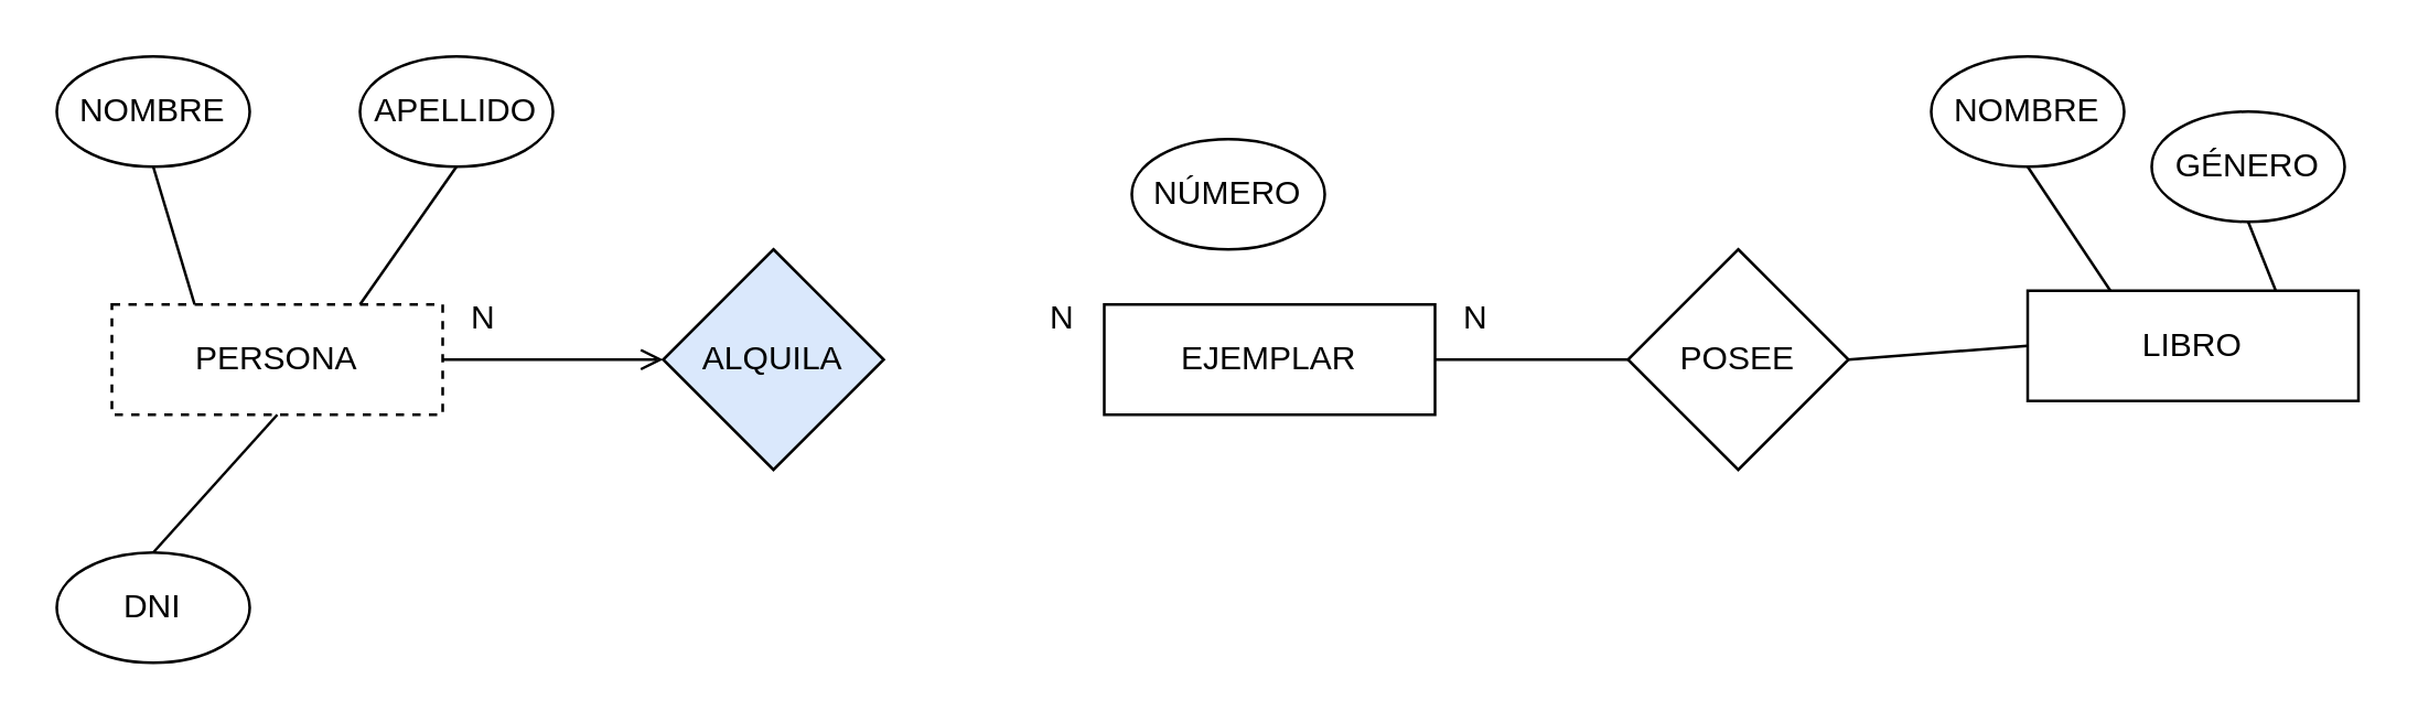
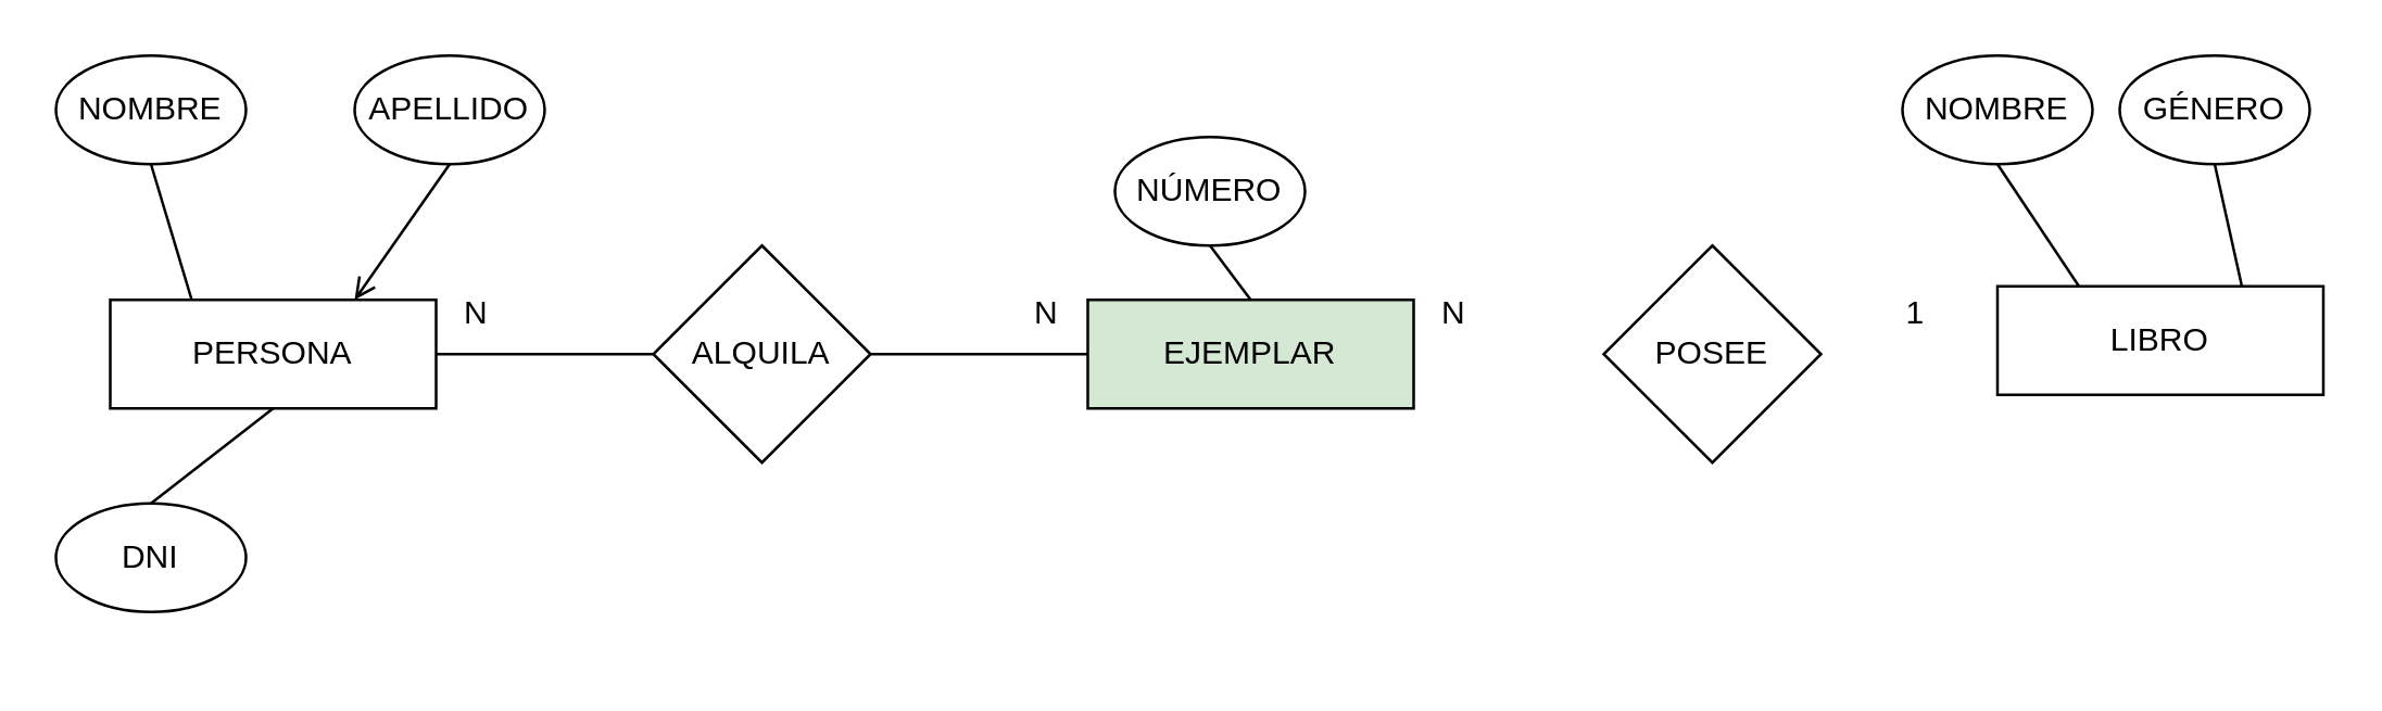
  <mxCell id="0" />
  <mxCell id="1" parent="0" />
  <mxCell id="2" value="LIBRO" style="rounded=0;whiteSpace=wrap;html=1;" vertex="1" parent="1"><mxGeometry x="735" y="105" width="120" height="40" as="geometry" /></mxCell>
- <mxCell id="3" value="ALQUILA" style="rhombus;whiteSpace=wrap;html=1;fillColor=#dae8fc;" vertex="1" parent="1"><mxGeometry x="240" y="90" width="80" height="80" as="geometry" /></mxCell>
- <mxCell id="4" value="EJEMPLAR" style="rounded=0;whiteSpace=wrap;html=1;" vertex="1" parent="1"><mxGeometry x="400" y="110" width="120" height="40" as="geometry" /></mxCell>
+ <mxCell id="3" value="ALQUILA" style="rhombus;whiteSpace=wrap;html=1;" vertex="1" parent="1"><mxGeometry x="240" y="90" width="80" height="80" as="geometry" /></mxCell>
+ <mxCell id="4" value="EJEMPLAR" style="rounded=0;whiteSpace=wrap;html=1;fillColor=#d5e8d4;" vertex="1" parent="1"><mxGeometry x="400" y="110" width="120" height="40" as="geometry" /></mxCell>
  <mxCell id="5" value="POSEE" style="rhombus;whiteSpace=wrap;html=1;" vertex="1" parent="1"><mxGeometry x="590" y="90" width="80" height="80" as="geometry" /></mxCell>
- <mxCell id="6" value="" style="endArrow=none;html=1;rounded=0;entryX=0;entryY=0.5;entryDx=0;entryDy=0;exitX=1;exitY=0.5;exitDx=0;exitDy=0;" edge="1" parent="1" source="5" target="2"><mxGeometry width="50" height="50" relative="1" as="geometry"><mxPoint x="600" y="220" as="sourcePoint" /><mxPoint x="650" y="170" as="targetPoint" /></mxGeometry></mxCell>
- <mxCell id="7" value="" style="endArrow=none;html=1;rounded=0;exitX=1;exitY=0.5;exitDx=0;exitDy=0;entryX=0;entryY=0.5;entryDx=0;entryDy=0;" edge="1" parent="1" source="4" target="5"><mxGeometry width="50" height="50" relative="1" as="geometry"><mxPoint x="600" y="220" as="sourcePoint" /><mxPoint x="650" y="170" as="targetPoint" /></mxGeometry></mxCell>
- <mxCell id="8" value="PERSONA" style="rounded=0;whiteSpace=wrap;html=1;dashed=1;" vertex="1" parent="1"><mxGeometry x="40" y="110" width="120" height="40" as="geometry" /></mxCell>
- <mxCell id="9" value="" style="endArrow=open;html=1;rounded=0;exitX=1;exitY=0.5;exitDx=0;exitDy=0;entryX=0;entryY=0.5;entryDx=0;entryDy=0;" edge="1" parent="1" source="8" target="3"><mxGeometry width="50" height="50" relative="1" as="geometry"><mxPoint x="220" y="230" as="sourcePoint" /><mxPoint x="270" y="180" as="targetPoint" /></mxGeometry></mxCell>
+ <mxCell id="8" value="PERSONA" style="rounded=0;whiteSpace=wrap;html=1;" vertex="1" parent="1"><mxGeometry x="40" y="110" width="120" height="40" as="geometry" /></mxCell>
+ <mxCell id="9" value="" style="endArrow=none;html=1;rounded=0;exitX=1;exitY=0.5;exitDx=0;exitDy=0;entryX=0;entryY=0.5;entryDx=0;entryDy=0;" edge="1" parent="1" source="8" target="3"><mxGeometry width="50" height="50" relative="1" as="geometry"><mxPoint x="220" y="230" as="sourcePoint" /><mxPoint x="270" y="180" as="targetPoint" /></mxGeometry></mxCell>
+ <mxCell id="10" value="" style="endArrow=none;html=1;rounded=0;entryX=0;entryY=0.5;entryDx=0;entryDy=0;exitX=1;exitY=0.5;exitDx=0;exitDy=0;" edge="1" parent="1" source="3" target="4"><mxGeometry width="50" height="50" relative="1" as="geometry"><mxPoint x="220" y="230" as="sourcePoint" /><mxPoint x="270" y="180" as="targetPoint" /></mxGeometry></mxCell>
  <mxCell id="11" value="N" style="text;html=1;strokeColor=none;fillColor=none;align=center;verticalAlign=middle;whiteSpace=wrap;rounded=0;" vertex="1" parent="1"><mxGeometry x="160" y="100" width="30" height="30" as="geometry" /></mxCell>
  <mxCell id="12" value="N" style="text;html=1;strokeColor=none;fillColor=none;align=center;verticalAlign=middle;whiteSpace=wrap;rounded=0;" vertex="1" parent="1"><mxGeometry x="370" y="100" width="30" height="30" as="geometry" /></mxCell>
  <mxCell id="13" value="N" style="text;html=1;strokeColor=none;fillColor=none;align=center;verticalAlign=middle;whiteSpace=wrap;rounded=0;" vertex="1" parent="1"><mxGeometry x="520" y="100" width="30" height="30" as="geometry" /></mxCell>
+ <mxCell id="14" value="1" style="text;html=1;strokeColor=none;fillColor=none;align=center;verticalAlign=middle;whiteSpace=wrap;rounded=0;" vertex="1" parent="1"><mxGeometry x="690" y="100" width="30" height="30" as="geometry" /></mxCell>
  <mxCell id="15" value="NOMBRE" style="ellipse;whiteSpace=wrap;html=1;" vertex="1" parent="1"><mxGeometry x="20" y="20" width="70" height="40" as="geometry" /></mxCell>
  <mxCell id="16" value="APELLIDO" style="ellipse;whiteSpace=wrap;html=1;" vertex="1" parent="1"><mxGeometry x="130" y="20" width="70" height="40" as="geometry" /></mxCell>
- <mxCell id="17" value="DNI" style="ellipse;whiteSpace=wrap;html=1;" vertex="1" parent="1"><mxGeometry x="20" y="200" width="70" height="40" as="geometry" /></mxCell>
- <mxCell id="18" value="" style="endArrow=none;html=1;rounded=0;exitX=0.5;exitY=1;exitDx=0;exitDy=0;entryX=0.75;entryY=0;entryDx=0;entryDy=0;" edge="1" parent="1" source="16" target="8"><mxGeometry width="50" height="50" relative="1" as="geometry"><mxPoint x="110" y="150" as="sourcePoint" /><mxPoint x="160" y="100" as="targetPoint" /></mxGeometry></mxCell>
+ <mxCell id="17" value="DNI" style="ellipse;whiteSpace=wrap;html=1;" vertex="1" parent="1"><mxGeometry x="20" y="185" width="70" height="40" as="geometry" /></mxCell>
+ <mxCell id="18" value="" style="endArrow=open;html=1;rounded=0;exitX=0.5;exitY=1;exitDx=0;exitDy=0;entryX=0.75;entryY=0;entryDx=0;entryDy=0;" edge="1" parent="1" source="16" target="8"><mxGeometry width="50" height="50" relative="1" as="geometry"><mxPoint x="110" y="150" as="sourcePoint" /><mxPoint x="160" y="100" as="targetPoint" /></mxGeometry></mxCell>
  <mxCell id="19" value="" style="endArrow=none;html=1;rounded=0;exitX=0.5;exitY=1;exitDx=0;exitDy=0;entryX=0.25;entryY=0;entryDx=0;entryDy=0;" edge="1" parent="1" source="15" target="8"><mxGeometry width="50" height="50" relative="1" as="geometry"><mxPoint x="110" y="150" as="sourcePoint" /><mxPoint x="160" y="100" as="targetPoint" /></mxGeometry></mxCell>
  <mxCell id="20" value="" style="endArrow=none;html=1;rounded=0;exitX=0.5;exitY=0;exitDx=0;exitDy=0;entryX=0.5;entryY=1;entryDx=0;entryDy=0;" edge="1" parent="1" source="17" target="8"><mxGeometry width="50" height="50" relative="1" as="geometry"><mxPoint x="110" y="150" as="sourcePoint" /><mxPoint x="160" y="100" as="targetPoint" /></mxGeometry></mxCell>
  <mxCell id="21" value="NÚMERO" style="ellipse;whiteSpace=wrap;html=1;" vertex="1" parent="1"><mxGeometry x="410" y="50" width="70" height="40" as="geometry" /></mxCell>
+ <mxCell id="22" value="" style="endArrow=none;html=1;rounded=0;entryX=0.5;entryY=1;entryDx=0;entryDy=0;exitX=0.5;exitY=0;exitDx=0;exitDy=0;" edge="1" parent="1" source="4" target="21"><mxGeometry width="50" height="50" relative="1" as="geometry"><mxPoint x="330" y="130" as="sourcePoint" /><mxPoint x="380" y="80" as="targetPoint" /></mxGeometry></mxCell>
  <mxCell id="23" value="NOMBRE" style="ellipse;whiteSpace=wrap;html=1;" vertex="1" parent="1"><mxGeometry x="700" y="20" width="70" height="40" as="geometry" /></mxCell>
- <mxCell id="24" value="GÉNERO" style="ellipse;whiteSpace=wrap;html=1;" vertex="1" parent="1"><mxGeometry x="780" y="40" width="70" height="40" as="geometry" /></mxCell>
+ <mxCell id="24" value="GÉNERO" style="ellipse;whiteSpace=wrap;html=1;" vertex="1" parent="1"><mxGeometry x="780" y="20" width="70" height="40" as="geometry" /></mxCell>
  <mxCell id="25" value="" style="endArrow=none;html=1;rounded=0;entryX=0.5;entryY=1;entryDx=0;entryDy=0;exitX=0.25;exitY=0;exitDx=0;exitDy=0;" edge="1" parent="1" source="2" target="23"><mxGeometry width="50" height="50" relative="1" as="geometry"><mxPoint x="460" y="180" as="sourcePoint" /><mxPoint x="510" y="130" as="targetPoint" /></mxGeometry></mxCell>
  <mxCell id="26" value="" style="endArrow=none;html=1;rounded=0;entryX=0.5;entryY=1;entryDx=0;entryDy=0;exitX=0.75;exitY=0;exitDx=0;exitDy=0;" edge="1" parent="1" source="2" target="24"><mxGeometry width="50" height="50" relative="1" as="geometry"><mxPoint x="460" y="180" as="sourcePoint" /><mxPoint x="510" y="130" as="targetPoint" /></mxGeometry></mxCell>
